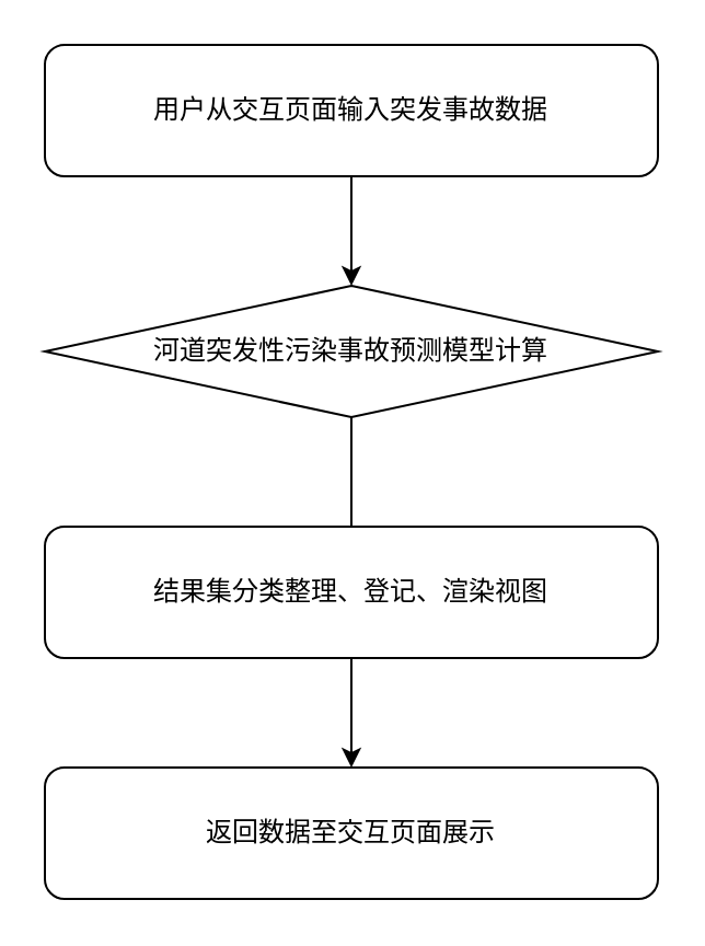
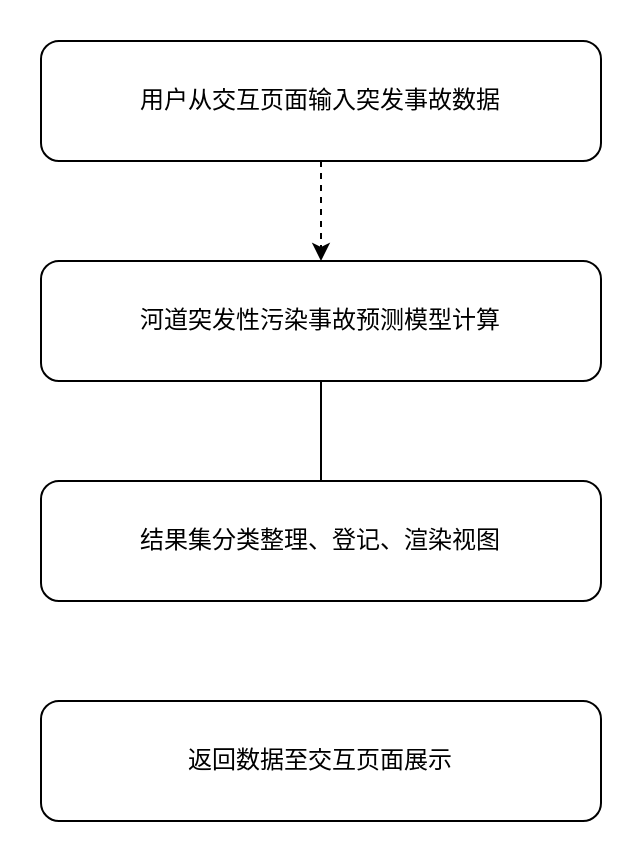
  <mxCell id="0" />
  <mxCell id="1" parent="0" />
- <mxCell id="2" value="" style="edgeStyle=orthogonalEdgeStyle;rounded=0;orthogonalLoop=1;jettySize=auto;html=1;" edge="1" parent="1" source="3" target="5"><mxGeometry relative="1" as="geometry" /></mxCell>
+ <mxCell id="2" value="" style="edgeStyle=orthogonalEdgeStyle;rounded=0;orthogonalLoop=1;jettySize=auto;html=1;dashed=1;" edge="1" parent="1" source="3" target="5"><mxGeometry relative="1" as="geometry" /></mxCell>
  <mxCell id="3" value="用户从交互页面输入突发事故数据" style="rounded=1;whiteSpace=wrap;html=1;" vertex="1" parent="1"><mxGeometry x="20" y="20" width="280" height="60" as="geometry" /></mxCell>
  <mxCell id="4" value="" style="edgeStyle=orthogonalEdgeStyle;rounded=0;orthogonalLoop=1;jettySize=auto;html=1;endArrow=none;" edge="1" parent="1" source="5" target="7"><mxGeometry relative="1" as="geometry" /></mxCell>
- <mxCell id="5" value="河道突发性污染事故预测模型计算" style="rhombus;whiteSpace=wrap;html=1;" vertex="1" parent="1"><mxGeometry x="20" y="130" width="280" height="60" as="geometry" /></mxCell>
- <mxCell id="6" value="" style="edgeStyle=orthogonalEdgeStyle;rounded=0;orthogonalLoop=1;jettySize=auto;html=1;" edge="1" parent="1" source="7" target="8"><mxGeometry relative="1" as="geometry" /></mxCell>
+ <mxCell id="5" value="河道突发性污染事故预测模型计算" style="rounded=1;whiteSpace=wrap;html=1;" vertex="1" parent="1"><mxGeometry x="20" y="130" width="280" height="60" as="geometry" /></mxCell>
  <mxCell id="7" value="结果集分类整理、登记、渲染视图" style="rounded=1;whiteSpace=wrap;html=1;" vertex="1" parent="1"><mxGeometry x="20" y="240" width="280" height="60" as="geometry" /></mxCell>
  <mxCell id="8" value="返回数据至交互页面展示" style="rounded=1;whiteSpace=wrap;html=1;" vertex="1" parent="1"><mxGeometry x="20" y="350" width="280" height="60" as="geometry" /></mxCell>
